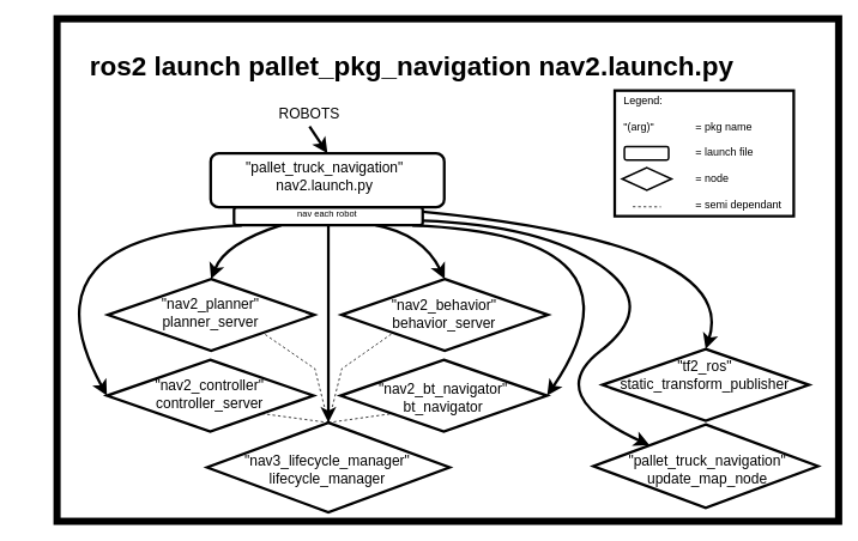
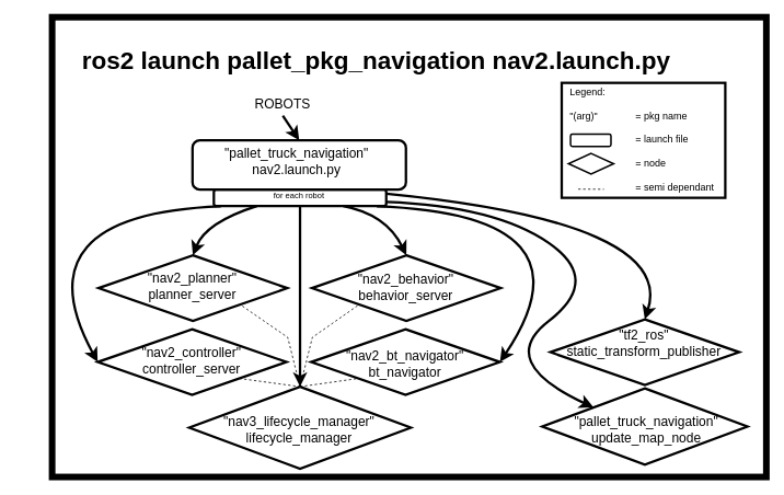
  <mxCell id="0" />
  <mxCell id="1" parent="0" />
  <mxCell id="2" value="" style="rounded=0;whiteSpace=wrap;html=1;fillColor=light-dark(#FFFFFF,#FFFFFF);strokeColor=light-dark(#000000,#000000);strokeWidth=8;" parent="1" vertex="1"><mxGeometry x="63" y="20" width="870" height="560" as="geometry" /></mxCell>
  <mxCell id="3" value="&lt;div style=&quot;color: rgb(204, 204, 204); font-size: 14px; line-height: 19px; white-space: pre;&quot;&gt;&lt;div&gt;&lt;b&gt;&lt;font style=&quot;font-size: 30px; color: light-dark(rgb(0, 0, 0), rgb(0, 0, 0));&quot; face=&quot;Helvetica&quot;&gt;ros2 launch pallet_pkg_navigation nav2.launch.py&lt;/font&gt;&lt;/b&gt;&lt;/div&gt;&lt;/div&gt;" style="text;html=1;align=center;verticalAlign=middle;whiteSpace=wrap;rounded=0;fontSize=16;" parent="1" vertex="1"><mxGeometry x="78" y="60" width="760" height="30" as="geometry" /></mxCell>
  <mxCell id="4" value="" style="rounded=1;whiteSpace=wrap;html=1;fillColor=none;strokeColor=light-dark(#000000,#000000);strokeWidth=3;" parent="1" vertex="1"><mxGeometry x="234" y="170" width="260" height="60" as="geometry" /></mxCell>
  <mxCell id="5" value="&lt;div align=&quot;center&quot;&gt;&lt;span style=&quot;color: light-dark(rgb(0, 0, 0), rgb(0, 0, 0));&quot;&gt;&quot;pallet_truck_navigation&quot;&lt;/span&gt;&lt;/div&gt;&lt;div align=&quot;center&quot;&gt;&lt;span style=&quot;color: light-dark(rgb(0, 0, 0), rgb(0, 0, 0));&quot;&gt;nav2.launch.py&lt;/span&gt;&lt;/div&gt;" style="text;strokeColor=none;fillColor=none;html=1;align=center;verticalAlign=middle;whiteSpace=wrap;rounded=0;fontSize=16;" parent="1" vertex="1"><mxGeometry x="301.25" y="180" width="120" height="30" as="geometry" /></mxCell>
  <mxCell id="6" value="" style="rhombus;whiteSpace=wrap;html=1;fillColor=none;strokeColor=light-dark(#000000,#000000);strokeWidth=3;" parent="1" vertex="1"><mxGeometry x="670" y="388" width="230" height="80" as="geometry" /></mxCell>
  <mxCell id="7" value="&lt;div&gt;&lt;span style=&quot;color: light-dark(rgb(0, 0, 0), rgb(0, 0, 0));&quot;&gt;&quot;tf2_ros&quot;&lt;/span&gt;&lt;/div&gt;&lt;div&gt;&lt;span style=&quot;color: light-dark(rgb(0, 0, 0), rgb(0, 0, 0));&quot;&gt;static_transform_publisher&lt;/span&gt;&lt;/div&gt;" style="text;strokeColor=none;fillColor=none;html=1;align=center;verticalAlign=middle;whiteSpace=wrap;rounded=0;fontSize=16;" parent="1" vertex="1"><mxGeometry x="724" y="402" width="120" height="30" as="geometry" /></mxCell>
  <mxCell id="8" value="" style="rhombus;whiteSpace=wrap;html=1;fillColor=none;strokeColor=light-dark(#000000,#000000);strokeWidth=3;" parent="1" vertex="1"><mxGeometry x="660" y="472" width="250" height="93" as="geometry" /></mxCell>
  <mxCell id="9" value="&lt;div&gt;&lt;span style=&quot;color: light-dark(rgb(0, 0, 0), rgb(0, 0, 0));&quot;&gt;&quot;pallet_truck_navigation&quot;&lt;/span&gt;&lt;/div&gt;&lt;div&gt;&lt;span style=&quot;color: light-dark(rgb(0, 0, 0), rgb(0, 0, 0));&quot;&gt;update_map_node&lt;/span&gt;&lt;/div&gt;" style="text;strokeColor=none;fillColor=none;html=1;align=center;verticalAlign=middle;whiteSpace=wrap;rounded=0;fontSize=16;" parent="1" vertex="1"><mxGeometry x="727" y="507" width="120" height="30" as="geometry" /></mxCell>
  <mxCell id="10" value="" style="endArrow=classic;html=1;rounded=0;fontSize=12;startSize=8;endSize=8;curved=1;strokeColor=light-dark(#000000,#000000);entryX=0.5;entryY=0;entryDx=0;entryDy=0;exitX=1;exitY=0.25;exitDx=0;exitDy=0;strokeWidth=3;" parent="1" source="27" target="6" edge="1"><mxGeometry width="50" height="50" relative="1" as="geometry"><mxPoint x="446" y="217" as="sourcePoint" /><mxPoint x="590" y="262" as="targetPoint" /><Array as="points"><mxPoint x="823" y="270" /></Array></mxGeometry></mxCell>
  <mxCell id="11" value="" style="endArrow=classic;html=1;rounded=0;fontSize=12;startSize=8;endSize=8;curved=1;strokeColor=light-dark(#000000,#000000);entryX=0;entryY=0;entryDx=0;entryDy=0;exitX=1;exitY=0.75;exitDx=0;exitDy=0;strokeWidth=3;" parent="1" source="27" target="8" edge="1"><mxGeometry width="50" height="50" relative="1" as="geometry"><mxPoint x="616" y="247" as="sourcePoint" /><mxPoint x="760" y="292" as="targetPoint" /><Array as="points"><mxPoint x="603" y="250" /><mxPoint x="733" y="340" /><mxPoint x="603" y="440" /></Array></mxGeometry></mxCell>
  <mxCell id="12" value="" style="rhombus;whiteSpace=wrap;html=1;fillColor=none;strokeColor=light-dark(#000000,#000000);strokeWidth=3;" parent="1" vertex="1"><mxGeometry x="118.5" y="400" width="230" height="80" as="geometry" /></mxCell>
  <mxCell id="13" value="&lt;div&gt;&lt;span style=&quot;color: light-dark(rgb(0, 0, 0), rgb(0, 0, 0));&quot;&gt;&quot;nav2_controller&quot;&lt;/span&gt;&lt;/div&gt;&lt;div&gt;&lt;span style=&quot;color: light-dark(rgb(0, 0, 0), rgb(0, 0, 0));&quot;&gt;controller_server&lt;/span&gt;&lt;/div&gt;" style="text;strokeColor=none;fillColor=none;html=1;align=center;verticalAlign=middle;whiteSpace=wrap;rounded=0;fontSize=16;" parent="1" vertex="1"><mxGeometry x="172.5" y="424" width="120" height="30" as="geometry" /></mxCell>
  <mxCell id="14" value="" style="rhombus;whiteSpace=wrap;html=1;fillColor=none;strokeColor=light-dark(#000000,#000000);strokeWidth=3;" parent="1" vertex="1"><mxGeometry x="119.5" y="310" width="230" height="80" as="geometry" /></mxCell>
  <mxCell id="15" value="&lt;div&gt;&lt;span style=&quot;color: light-dark(rgb(0, 0, 0), rgb(0, 0, 0));&quot;&gt;&quot;nav2_planner&quot;&lt;/span&gt;&lt;/div&gt;&lt;div&gt;&lt;span style=&quot;color: light-dark(rgb(0, 0, 0), rgb(0, 0, 0));&quot;&gt;planner_server&lt;/span&gt;&lt;/div&gt;" style="text;strokeColor=none;fillColor=none;html=1;align=center;verticalAlign=middle;whiteSpace=wrap;rounded=0;fontSize=16;" parent="1" vertex="1"><mxGeometry x="173.5" y="333" width="120" height="30" as="geometry" /></mxCell>
  <mxCell id="16" value="" style="rhombus;whiteSpace=wrap;html=1;fillColor=none;strokeColor=light-dark(#000000,#000000);strokeWidth=3;" parent="1" vertex="1"><mxGeometry x="379.5" y="310" width="230" height="80" as="geometry" /></mxCell>
  <mxCell id="17" value="&lt;div&gt;&lt;span style=&quot;color: light-dark(rgb(0, 0, 0), rgb(0, 0, 0));&quot;&gt;&quot;nav2_behavior&quot;&lt;/span&gt;&lt;/div&gt;&lt;div&gt;&lt;span style=&quot;color: light-dark(rgb(0, 0, 0), rgb(0, 0, 0));&quot;&gt;behavior_server&lt;/span&gt;&lt;/div&gt;" style="text;strokeColor=none;fillColor=none;html=1;align=center;verticalAlign=middle;whiteSpace=wrap;rounded=0;fontSize=16;" parent="1" vertex="1"><mxGeometry x="433.5" y="332" width="120" height="34" as="geometry" /></mxCell>
  <mxCell id="18" value="" style="rhombus;whiteSpace=wrap;html=1;fillColor=none;strokeColor=light-dark(#000000,#000000);strokeWidth=3;" parent="1" vertex="1"><mxGeometry x="230" y="470" width="270" height="100" as="geometry" /></mxCell>
  <mxCell id="19" value="&lt;div&gt;&lt;span style=&quot;color: light-dark(rgb(0, 0, 0), rgb(0, 0, 0));&quot;&gt;&quot;nav3_lifecycle_manager&quot;&lt;/span&gt;&lt;/div&gt;&lt;div&gt;&lt;span style=&quot;color: light-dark(rgb(0, 0, 0), rgb(0, 0, 0));&quot;&gt;lifecycle_manager&lt;/span&gt;&lt;/div&gt;" style="text;strokeColor=none;fillColor=none;html=1;align=center;verticalAlign=middle;whiteSpace=wrap;rounded=0;fontSize=16;" parent="1" vertex="1"><mxGeometry x="304" y="508" width="120" height="30" as="geometry" /></mxCell>
  <mxCell id="20" value="" style="rhombus;whiteSpace=wrap;html=1;fillColor=none;strokeColor=light-dark(#000000,#000000);strokeWidth=3;" parent="1" vertex="1"><mxGeometry x="378.5" y="400" width="230" height="80" as="geometry" /></mxCell>
  <mxCell id="21" value="&lt;div&gt;&lt;span style=&quot;color: light-dark(rgb(0, 0, 0), rgb(0, 0, 0));&quot;&gt;&quot;nav2_bt_navigator&quot;&lt;/span&gt;&lt;/div&gt;&lt;div&gt;&lt;span style=&quot;color: light-dark(rgb(0, 0, 0), rgb(0, 0, 0));&quot;&gt;bt_navigator&lt;/span&gt;&lt;/div&gt;" style="text;strokeColor=none;fillColor=none;html=1;align=center;verticalAlign=middle;whiteSpace=wrap;rounded=0;fontSize=16;" parent="1" vertex="1"><mxGeometry x="432.5" y="427" width="120" height="30" as="geometry" /></mxCell>
  <mxCell id="22" value="" style="endArrow=classic;html=1;rounded=0;fontSize=12;startSize=8;endSize=8;curved=1;strokeColor=light-dark(#000000,#000000);entryX=0.5;entryY=0;entryDx=0;entryDy=0;exitX=0.75;exitY=1;exitDx=0;exitDy=0;strokeWidth=3;" parent="1" source="27" target="16" edge="1"><mxGeometry width="50" height="50" relative="1" as="geometry"><mxPoint x="400" y="310" as="sourcePoint" /><mxPoint x="445" y="333" as="targetPoint" /><Array as="points"><mxPoint x="470" y="260" /></Array></mxGeometry></mxCell>
  <mxCell id="23" value="" style="endArrow=classic;html=1;rounded=0;fontSize=12;startSize=8;endSize=8;curved=1;strokeColor=light-dark(#000000,#000000);entryX=0.5;entryY=0;entryDx=0;entryDy=0;strokeWidth=3;exitX=0.5;exitY=1;exitDx=0;exitDy=0;" parent="1" source="27" target="18" edge="1"><mxGeometry width="50" height="50" relative="1" as="geometry"><mxPoint x="369" y="380.24" as="sourcePoint" /><mxPoint x="824" y="663" as="targetPoint" /><Array as="points" /></mxGeometry></mxCell>
  <mxCell id="24" value="" style="endArrow=classic;html=1;rounded=0;fontSize=12;startSize=8;endSize=8;curved=1;strokeColor=light-dark(#000000,#000000);entryX=0.5;entryY=0;entryDx=0;entryDy=0;exitX=0.25;exitY=1;exitDx=0;exitDy=0;strokeWidth=3;" parent="1" source="27" target="14" edge="1"><mxGeometry width="50" height="50" relative="1" as="geometry"><mxPoint x="290" y="310" as="sourcePoint" /><mxPoint x="335" y="333" as="targetPoint" /><Array as="points"><mxPoint x="250" y="270" /></Array></mxGeometry></mxCell>
  <mxCell id="25" value="" style="endArrow=classic;html=1;rounded=0;fontSize=12;startSize=8;endSize=8;curved=1;strokeColor=light-dark(#000000,#000000);entryX=1;entryY=0.5;entryDx=0;entryDy=0;exitX=0.945;exitY=1.013;exitDx=0;exitDy=0;strokeWidth=3;exitPerimeter=0;" parent="1" source="27" target="20" edge="1"><mxGeometry width="50" height="50" relative="1" as="geometry"><mxPoint x="250" y="320" as="sourcePoint" /><mxPoint x="295" y="343" as="targetPoint" /><Array as="points"><mxPoint x="730" y="260" /></Array></mxGeometry></mxCell>
  <mxCell id="26" value="" style="endArrow=classic;html=1;rounded=0;fontSize=12;startSize=8;endSize=8;curved=1;strokeColor=light-dark(#000000,#000000);entryX=0;entryY=0.5;entryDx=0;entryDy=0;exitX=0.041;exitY=1.017;exitDx=0;exitDy=0;strokeWidth=3;exitPerimeter=0;" parent="1" source="27" target="12" edge="1"><mxGeometry width="50" height="50" relative="1" as="geometry"><mxPoint x="200" y="320" as="sourcePoint" /><mxPoint x="245" y="343" as="targetPoint" /><Array as="points"><mxPoint x="20" y="260" /></Array></mxGeometry></mxCell>
  <mxCell id="27" value="" style="rounded=1;whiteSpace=wrap;html=1;fillColor=none;strokeColor=light-dark(#000000,#000000);strokeWidth=3;" vertex="1" parent="1"><mxGeometry x="260" y="230" width="210" height="20" as="geometry" /></mxCell>
- <mxCell id="28" value="&lt;span style=&quot;color: light-dark(rgb(0, 0, 0), rgb(0, 0, 0));&quot;&gt;&lt;font style=&quot;font-size: 10px;&quot;&gt;nav each robot&lt;/font&gt;&lt;/span&gt;" style="text;strokeColor=none;fillColor=none;html=1;align=center;verticalAlign=middle;whiteSpace=wrap;rounded=0;fontSize=16;" vertex="1" parent="1"><mxGeometry x="304" y="220" width="120" height="30" as="geometry" /></mxCell>
+ <mxCell id="28" value="&lt;span style=&quot;color: light-dark(rgb(0, 0, 0), rgb(0, 0, 0));&quot;&gt;&lt;font style=&quot;font-size: 10px;&quot;&gt;for each robot&lt;/font&gt;&lt;/span&gt;" style="text;strokeColor=none;fillColor=none;html=1;align=center;verticalAlign=middle;whiteSpace=wrap;rounded=0;fontSize=16;" vertex="1" parent="1"><mxGeometry x="304" y="220" width="120" height="30" as="geometry" /></mxCell>
  <mxCell id="29" value="&lt;span style=&quot;color: light-dark(rgb(0, 0, 0), rgb(0, 0, 0));&quot;&gt;ROBOTS&lt;/span&gt;" style="text;strokeColor=none;fillColor=none;html=1;align=center;verticalAlign=middle;whiteSpace=wrap;rounded=0;fontSize=16;" vertex="1" parent="1"><mxGeometry x="284" y="110" width="120" height="30" as="geometry" /></mxCell>
  <mxCell id="30" value="" style="endArrow=classic;html=1;rounded=0;fontSize=12;startSize=8;endSize=8;curved=1;strokeColor=light-dark(#000000,#000000);entryX=0.5;entryY=0;entryDx=0;entryDy=0;exitX=0.5;exitY=1;exitDx=0;exitDy=0;strokeWidth=3;" edge="1" parent="1" source="29" target="4"><mxGeometry width="50" height="50" relative="1" as="geometry"><mxPoint x="399" y="140" as="sourcePoint" /><mxPoint x="365" y="260" as="targetPoint" /><Array as="points" /></mxGeometry></mxCell>
  <mxCell id="31" value="" style="endArrow=none;dashed=1;html=1;rounded=0;strokeColor=light-dark(#000000,#000000);entryX=1;entryY=1;entryDx=0;entryDy=0;exitX=0.5;exitY=0;exitDx=0;exitDy=0;" edge="1" parent="1" source="18" target="14"><mxGeometry width="50" height="50" relative="1" as="geometry"><mxPoint x="350" y="330" as="sourcePoint" /><mxPoint x="400" y="280" as="targetPoint" /><Array as="points"><mxPoint x="350" y="410" /></Array></mxGeometry></mxCell>
  <mxCell id="32" value="" style="endArrow=none;dashed=1;html=1;rounded=0;strokeColor=light-dark(#000000,#000000);entryX=0;entryY=1;entryDx=0;entryDy=0;exitX=0.5;exitY=0;exitDx=0;exitDy=0;" edge="1" parent="1" source="18" target="16"><mxGeometry width="50" height="50" relative="1" as="geometry"><mxPoint x="360" y="470" as="sourcePoint" /><mxPoint x="380" y="400" as="targetPoint" /><Array as="points"><mxPoint x="380" y="410" /></Array></mxGeometry></mxCell>
  <mxCell id="33" value="" style="endArrow=none;dashed=1;html=1;rounded=0;strokeColor=light-dark(#000000,#000000);entryX=0.5;entryY=0;entryDx=0;entryDy=0;exitX=1;exitY=1;exitDx=0;exitDy=0;" edge="1" parent="1" source="12" target="18"><mxGeometry width="50" height="50" relative="1" as="geometry"><mxPoint x="393" y="550" as="sourcePoint" /><mxPoint x="320" y="450" as="targetPoint" /><Array as="points" /></mxGeometry></mxCell>
  <mxCell id="34" value="" style="endArrow=none;dashed=1;html=1;rounded=0;strokeColor=light-dark(#000000,#000000);entryX=0;entryY=1;entryDx=0;entryDy=0;exitX=0.5;exitY=0;exitDx=0;exitDy=0;" edge="1" parent="1" source="18" target="20"><mxGeometry width="50" height="50" relative="1" as="geometry"><mxPoint x="370" y="460" as="sourcePoint" /><mxPoint x="444" y="470" as="targetPoint" /><Array as="points" /></mxGeometry></mxCell>
  <mxCell id="35" value="" style="rounded=0;whiteSpace=wrap;html=1;fillColor=none;strokeColor=light-dark(#000000,#000000);strokeWidth=3;" vertex="1" parent="1"><mxGeometry x="683.75" y="100" width="199.25" height="140" as="geometry" /></mxCell>
  <mxCell id="36" value="&lt;div align=&quot;left&quot;&gt;&lt;span style=&quot;color: light-dark(rgb(0, 0, 0), rgb(0, 0, 0));&quot;&gt;Legend:&lt;/span&gt;&lt;/div&gt;&lt;div align=&quot;left&quot;&gt;&lt;span style=&quot;color: light-dark(rgb(0, 0, 0), rgb(0, 0, 0));&quot;&gt;&lt;br&gt;&lt;/span&gt;&lt;/div&gt;&lt;div align=&quot;left&quot;&gt;&lt;span style=&quot;color: light-dark(rgb(0, 0, 0), rgb(0, 0, 0));&quot;&gt;&lt;span style=&quot;white-space: pre;&quot;&gt;&quot;(arg)&quot;&lt;/span&gt;&lt;span style=&quot;white-space: pre;&quot;&gt;&#09;&lt;span style=&quot;white-space: pre;&quot;&gt;&#09;&lt;/span&gt;&lt;/span&gt;= pkg name&lt;/span&gt;&lt;/div&gt;&lt;div align=&quot;left&quot;&gt;&lt;span style=&quot;color: light-dark(rgb(0, 0, 0), rgb(0, 0, 0));&quot;&gt;&lt;br&gt;&lt;/span&gt;&lt;/div&gt;&lt;div align=&quot;left&quot;&gt;&lt;span style=&quot;color: light-dark(rgb(0, 0, 0), rgb(0, 0, 0));&quot;&gt;&lt;span style=&quot;white-space: pre;&quot;&gt;&#09;&lt;/span&gt;&lt;span style=&quot;white-space: pre;&quot;&gt;&#09;&lt;span style=&quot;white-space: pre;&quot;&gt;&#09;&lt;/span&gt;&lt;/span&gt;= launch file&lt;/span&gt;&lt;/div&gt;&lt;div align=&quot;left&quot;&gt;&lt;span style=&quot;color: light-dark(rgb(0, 0, 0), rgb(0, 0, 0));&quot;&gt;&lt;br&gt;&lt;/span&gt;&lt;/div&gt;&lt;div align=&quot;left&quot;&gt;&lt;span style=&quot;color: light-dark(rgb(0, 0, 0), rgb(0, 0, 0));&quot;&gt;&lt;span style=&quot;white-space: pre;&quot;&gt;&#09;&lt;/span&gt;&lt;span style=&quot;white-space: pre;&quot;&gt;&#09;&lt;/span&gt;&lt;span style=&quot;white-space: pre;&quot;&gt;&#09;&lt;/span&gt;= node&lt;/span&gt;&lt;/div&gt;&lt;div align=&quot;left&quot;&gt;&lt;span style=&quot;color: light-dark(rgb(0, 0, 0), rgb(0, 0, 0));&quot;&gt;&lt;br&gt;&lt;/span&gt;&lt;/div&gt;&lt;div align=&quot;left&quot;&gt;&lt;span style=&quot;color: light-dark(rgb(0, 0, 0), rgb(0, 0, 0));&quot;&gt;&lt;span style=&quot;white-space: pre;&quot;&gt;&#09;&lt;/span&gt;&lt;span style=&quot;white-space: pre;&quot;&gt;&#09;&lt;/span&gt;&lt;span style=&quot;white-space: pre;&quot;&gt;&#09;&lt;/span&gt;= semi dependant&lt;/span&gt;&lt;/div&gt;" style="text;html=1;whiteSpace=wrap;strokeColor=none;fillColor=none;align=left;verticalAlign=middle;rounded=0;" vertex="1" parent="1"><mxGeometry x="692" y="134" width="211" height="70" as="geometry" /></mxCell>
  <mxCell id="37" value="" style="rounded=1;whiteSpace=wrap;html=1;fillColor=none;strokeColor=light-dark(#000000,#000000);strokeWidth=2;" vertex="1" parent="1"><mxGeometry x="694.5" y="162.5" width="49.25" height="15" as="geometry" /></mxCell>
  <mxCell id="38" value="" style="rhombus;whiteSpace=wrap;html=1;fillColor=none;strokeColor=light-dark(#000000,#000000);strokeWidth=2;" vertex="1" parent="1"><mxGeometry x="692" y="186" width="55" height="25" as="geometry" /></mxCell>
  <mxCell id="39" value="" style="endArrow=none;dashed=1;html=1;rounded=0;strokeColor=light-dark(#000000,#000000);entryX=0.759;entryY=0.411;entryDx=0;entryDy=0;entryPerimeter=0;" edge="1" parent="1"><mxGeometry width="50" height="50" relative="1" as="geometry"><mxPoint x="703.83" y="229.43" as="sourcePoint" /><mxPoint x="735.16" y="229.59" as="targetPoint" /></mxGeometry></mxCell>
